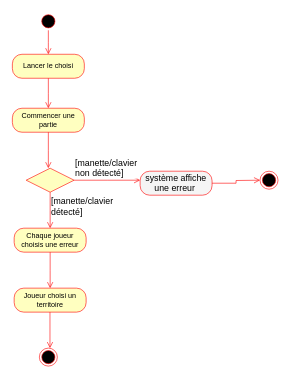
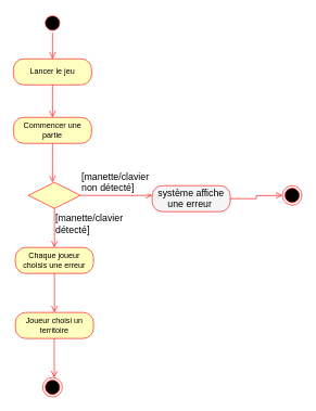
  <mxCell id="0" />
  <mxCell id="1" parent="0" />
  <mxCell id="2" value="" style="ellipse;html=1;shape=startState;fillColor=#000000;strokeColor=#ff0000;" vertex="1" parent="1"><mxGeometry x="65" y="20" width="30" height="30" as="geometry" /></mxCell>
  <mxCell id="3" value="" style="edgeStyle=orthogonalEdgeStyle;html=1;verticalAlign=bottom;endArrow=open;endSize=8;strokeColor=#ff0000;rounded=0;" edge="1" parent="1" source="2"><mxGeometry relative="1" as="geometry"><mxPoint x="80" y="90" as="targetPoint" /></mxGeometry></mxCell>
- <mxCell id="4" value="Lancer le choisi" style="rounded=1;whiteSpace=wrap;html=1;arcSize=40;fontColor=#000000;fillColor=#ffffc0;strokeColor=#ff0000;" vertex="1" parent="1"><mxGeometry x="20" y="90" width="120" height="40" as="geometry" /></mxCell>
+ <mxCell id="4" value="Lancer le jeu" style="rounded=1;whiteSpace=wrap;html=1;arcSize=40;fontColor=#000000;fillColor=#ffffc0;strokeColor=#ff0000;" vertex="1" parent="1"><mxGeometry x="20" y="90" width="120" height="40" as="geometry" /></mxCell>
  <mxCell id="5" value="" style="edgeStyle=orthogonalEdgeStyle;html=1;verticalAlign=bottom;endArrow=open;endSize=8;strokeColor=#ff0000;rounded=0;" edge="1" parent="1" source="4"><mxGeometry relative="1" as="geometry"><mxPoint x="80" y="180" as="targetPoint" /></mxGeometry></mxCell>
  <mxCell id="6" value="Commencer une partie" style="rounded=1;whiteSpace=wrap;html=1;arcSize=40;fontColor=#000000;fillColor=#ffffc0;strokeColor=#ff0000;" vertex="1" parent="1"><mxGeometry x="20" y="180" width="120" height="40" as="geometry" /></mxCell>
  <mxCell id="7" value="" style="edgeStyle=orthogonalEdgeStyle;html=1;verticalAlign=bottom;endArrow=open;endSize=8;strokeColor=#ff0000;rounded=0;" edge="1" parent="1" source="6"><mxGeometry relative="1" as="geometry"><mxPoint x="80" y="280" as="targetPoint" /></mxGeometry></mxCell>
  <mxCell id="8" value="" style="rhombus;whiteSpace=wrap;html=1;fontColor=#000000;fillColor=#ffffc0;strokeColor=#ff0000;" vertex="1" parent="1"><mxGeometry x="43" y="280" width="80" height="40" as="geometry" /></mxCell>
  <mxCell id="9" value="&lt;span id=&quot;docs-internal-guid-187b71ca-7fff-09e6-dd03-045288ddd0ea&quot;&gt;&lt;span style=&quot;font-size: 11pt; font-family: Arial, sans-serif; background-color: transparent; font-variant-numeric: normal; font-variant-east-asian: normal; font-variant-alternates: normal; font-variant-position: normal; font-variant-emoji: normal; vertical-align: baseline; white-space: pre-wrap;&quot;&gt;[manette/clavier non détecté]&lt;/span&gt;&lt;/span&gt;" style="edgeStyle=orthogonalEdgeStyle;html=1;align=left;verticalAlign=bottom;endArrow=open;endSize=8;strokeColor=#ff0000;rounded=0;" edge="1" parent="1" source="8"><mxGeometry x="-1" relative="1" as="geometry"><mxPoint x="233" y="300" as="targetPoint" /></mxGeometry></mxCell>
  <mxCell id="10" value="&lt;span style=&quot;font-family: Arial, sans-serif; font-size: 14.667px; white-space: pre-wrap;&quot;&gt;[manette/clavier détecté]&lt;/span&gt;" style="edgeStyle=orthogonalEdgeStyle;html=1;align=left;verticalAlign=top;endArrow=open;endSize=8;strokeColor=#ff0000;rounded=0;" edge="1" parent="1" source="8"><mxGeometry x="-1" relative="1" as="geometry"><mxPoint x="83" y="380" as="targetPoint" /></mxGeometry></mxCell>
  <mxCell id="11" value="&lt;span id=&quot;docs-internal-guid-6214994b-7fff-15aa-cfd2-ae83f8a62aa0&quot;&gt;&lt;span style=&quot;font-size: 11pt; font-family: Arial, sans-serif; background-color: transparent; font-variant-numeric: normal; font-variant-east-asian: normal; font-variant-alternates: normal; font-variant-position: normal; font-variant-emoji: normal; vertical-align: baseline; white-space-collapse: preserve;&quot;&gt;système affiche une erreur &lt;/span&gt;&lt;/span&gt;" style="rounded=1;whiteSpace=wrap;html=1;arcSize=40;fontColor=#000000;fillColor=#f5f5f5;strokeColor=#ff0000;" vertex="1" parent="1"><mxGeometry x="233" y="285" width="120" height="40" as="geometry" /></mxCell>
  <mxCell id="12" value="" style="edgeStyle=orthogonalEdgeStyle;html=1;verticalAlign=bottom;endArrow=open;endSize=8;strokeColor=#ff0000;rounded=0;" edge="1" parent="1" source="11"><mxGeometry relative="1" as="geometry"><mxPoint x="433" y="300" as="targetPoint" /></mxGeometry></mxCell>
  <mxCell id="13" value="" style="ellipse;html=1;shape=endState;fillColor=#000000;strokeColor=#ff0000;" vertex="1" parent="1"><mxGeometry x="433" y="285" width="30" height="30" as="geometry" /></mxCell>
  <mxCell id="14" value="Chaque joueur choisis une erreur" style="rounded=1;whiteSpace=wrap;html=1;arcSize=40;fontColor=#000000;fillColor=#ffffc0;strokeColor=#ff0000;" vertex="1" parent="1"><mxGeometry x="23" y="380" width="120" height="40" as="geometry" /></mxCell>
  <mxCell id="15" value="" style="edgeStyle=orthogonalEdgeStyle;html=1;verticalAlign=bottom;endArrow=open;endSize=8;strokeColor=#ff0000;rounded=0;" edge="1" parent="1" source="14"><mxGeometry relative="1" as="geometry"><mxPoint x="83" y="480" as="targetPoint" /></mxGeometry></mxCell>
  <mxCell id="16" value="Joueur choisi un territoire" style="rounded=1;whiteSpace=wrap;html=1;arcSize=40;fontColor=#000000;fillColor=#ffffc0;strokeColor=#ff0000;" vertex="1" parent="1"><mxGeometry x="23" y="480" width="120" height="40" as="geometry" /></mxCell>
  <mxCell id="17" value="" style="ellipse;html=1;shape=endState;fillColor=#000000;strokeColor=#ff0000;" vertex="1" parent="1"><mxGeometry x="65" y="580" width="30" height="30" as="geometry" /></mxCell>
  <mxCell id="18" value="" style="edgeStyle=orthogonalEdgeStyle;html=1;verticalAlign=bottom;endArrow=open;endSize=8;strokeColor=#ff0000;rounded=0;" edge="1" parent="1"><mxGeometry relative="1" as="geometry"><mxPoint x="82.72" y="580" as="targetPoint" /><mxPoint x="82.72" y="520" as="sourcePoint" /></mxGeometry></mxCell>
